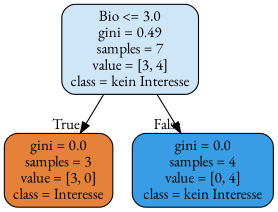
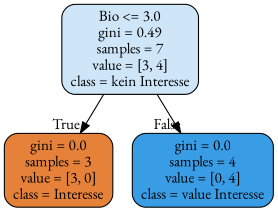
  digraph {
    fontname="EB Garamond"
    node [color=black fontname="EB Garamond" shape=box style="filled, rounded"]
    edge [fontname="EB Garamond" labeldistance=2.5]
    n1 [fillcolor="#cee6f8" label="Bio <= 3.0\ngini = 0.49\nsamples = 7\nvalue = [3, 4]\nclass = kein Interesse"]
    n2 [fillcolor="#e58139" label="gini = 0.0\nsamples = 3\nvalue = [3, 0]\nclass = Interesse"]
-   n3 [fillcolor="#399de5" label="gini = 0.0\nsamples = 4\nvalue = [0, 4]\nclass = kein Interesse"]
+   n3 [fillcolor="#399de5" label="gini = 0.0\nsamples = 4\nvalue = [0, 4]\nclass = value Interesse"]
    n1 -> n2 [headlabel=True labelangle=45]
    n1 -> n3 [headlabel=False labelangle=-45]
  }
